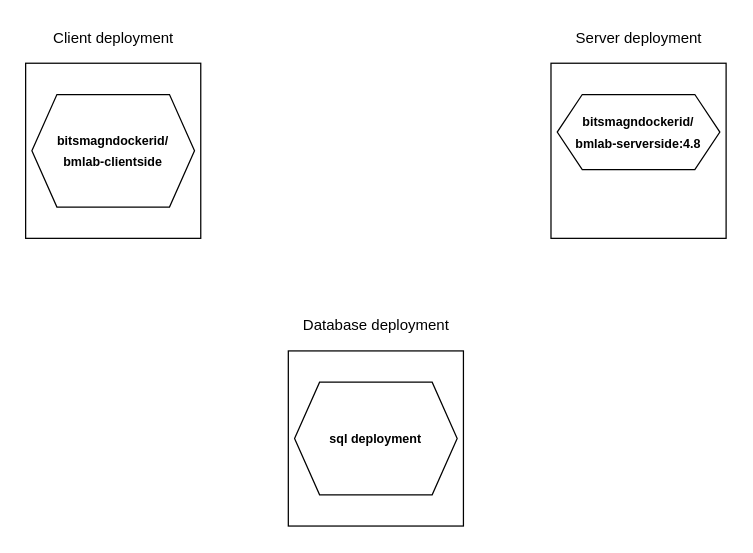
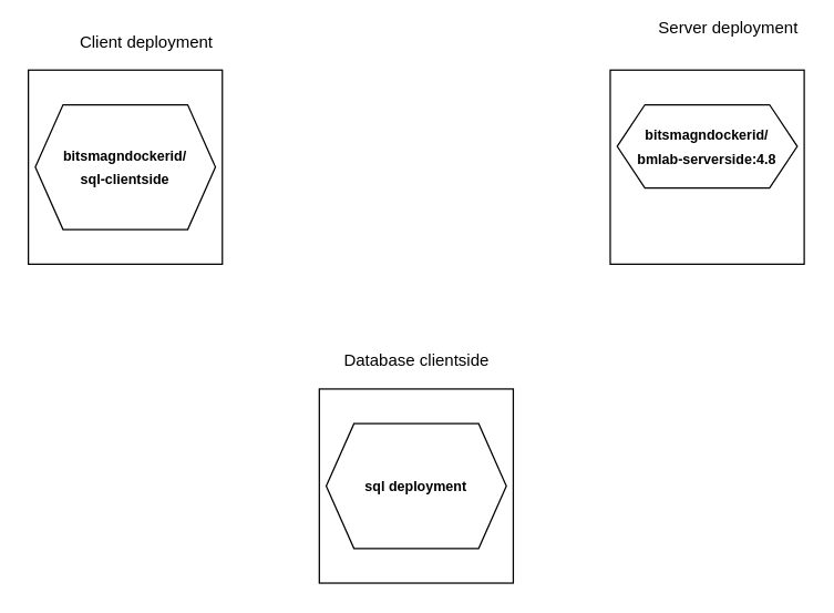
  <mxCell id="0" />
  <mxCell id="1" parent="0" />
  <mxCell id="2" value="" style="whiteSpace=wrap;html=1;aspect=fixed;" vertex="1" parent="1"><mxGeometry x="440" y="50" width="140" height="140" as="geometry" /></mxCell>
- <mxCell id="3" value="Server deployment" style="text;html=1;align=center;verticalAlign=middle;resizable=0;points=[];autosize=1;strokeColor=none;fillColor=none;" vertex="1" parent="1"><mxGeometry x="450" y="20" width="120" height="20" as="geometry" /></mxCell>
+ <mxCell id="3" value="Server deployment" style="text;html=1;align=center;verticalAlign=middle;resizable=0;points=[];autosize=1;strokeColor=none;fillColor=none;" vertex="1" parent="1"><mxGeometry x="465" y="10" width="120" height="20" as="geometry" /></mxCell>
  <mxCell id="4" value="&lt;p style=&quot;line-height: 1.7 ; font-size: 10px&quot;&gt;&lt;b&gt;&lt;span&gt;bitsmagndockerid/&lt;/span&gt;&lt;br&gt;&lt;span&gt;bmlab-serverside:4.8&lt;/span&gt;&lt;/b&gt;&lt;/p&gt;" style="shape=hexagon;perimeter=hexagonPerimeter2;whiteSpace=wrap;html=1;fixedSize=1;" vertex="1" parent="1"><mxGeometry x="445" y="75" width="130" height="60" as="geometry" /></mxCell>
  <mxCell id="5" value="" style="whiteSpace=wrap;html=1;aspect=fixed;" vertex="1" parent="1"><mxGeometry x="20" y="50" width="140" height="140" as="geometry" /></mxCell>
- <mxCell id="6" value="Client deployment" style="text;html=1;align=center;verticalAlign=middle;resizable=0;points=[];autosize=1;strokeColor=none;fillColor=none;" vertex="1" parent="1"><mxGeometry x="35" y="20" width="110" height="20" as="geometry" /></mxCell>
- <mxCell id="7" value="&lt;p style=&quot;line-height: 1.7 ; font-size: 10px&quot;&gt;&lt;b&gt;&lt;span&gt;bitsmagndockerid/&lt;/span&gt;&lt;br&gt;&lt;span&gt;bmlab-clientside&lt;/span&gt;&lt;/b&gt;&lt;/p&gt;" style="shape=hexagon;perimeter=hexagonPerimeter2;whiteSpace=wrap;html=1;fixedSize=1;" vertex="1" parent="1"><mxGeometry x="25" y="75" width="130" height="90" as="geometry" /></mxCell>
+ <mxCell id="6" value="Client deployment" style="text;html=1;align=center;verticalAlign=middle;resizable=0;points=[];autosize=1;strokeColor=none;fillColor=none;" vertex="1" parent="1"><mxGeometry x="50" y="20" width="110" height="20" as="geometry" /></mxCell>
+ <mxCell id="7" value="&lt;p style=&quot;line-height: 1.7 ; font-size: 10px&quot;&gt;&lt;b&gt;&lt;span&gt;bitsmagndockerid/&lt;/span&gt;&lt;br&gt;&lt;span&gt;sql-clientside&lt;/span&gt;&lt;/b&gt;&lt;/p&gt;" style="shape=hexagon;perimeter=hexagonPerimeter2;whiteSpace=wrap;html=1;fixedSize=1;" vertex="1" parent="1"><mxGeometry x="25" y="75" width="130" height="90" as="geometry" /></mxCell>
  <mxCell id="8" value="" style="whiteSpace=wrap;html=1;aspect=fixed;" vertex="1" parent="1"><mxGeometry x="230" y="280" width="140" height="140" as="geometry" /></mxCell>
- <mxCell id="9" value="Database deployment" style="text;html=1;align=center;verticalAlign=middle;resizable=0;points=[];autosize=1;strokeColor=none;fillColor=none;" vertex="1" parent="1"><mxGeometry x="235" y="250" width="130" height="20" as="geometry" /></mxCell>
+ <mxCell id="9" value="Database clientside" style="text;html=1;align=center;verticalAlign=middle;resizable=0;points=[];autosize=1;strokeColor=none;fillColor=none;" vertex="1" parent="1"><mxGeometry x="235" y="250" width="130" height="20" as="geometry" /></mxCell>
  <mxCell id="10" value="&lt;p style=&quot;line-height: 1.7 ; font-size: 10px&quot;&gt;&lt;b&gt;sql deployment&lt;/b&gt;&lt;/p&gt;" style="shape=hexagon;perimeter=hexagonPerimeter2;whiteSpace=wrap;html=1;fixedSize=1;" vertex="1" parent="1"><mxGeometry x="235" y="305" width="130" height="90" as="geometry" /></mxCell>
